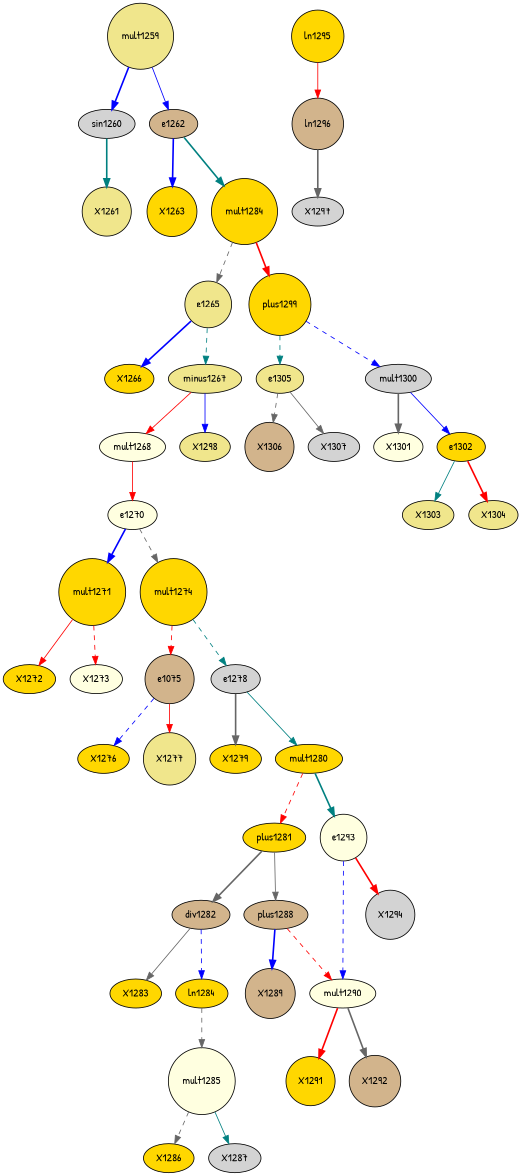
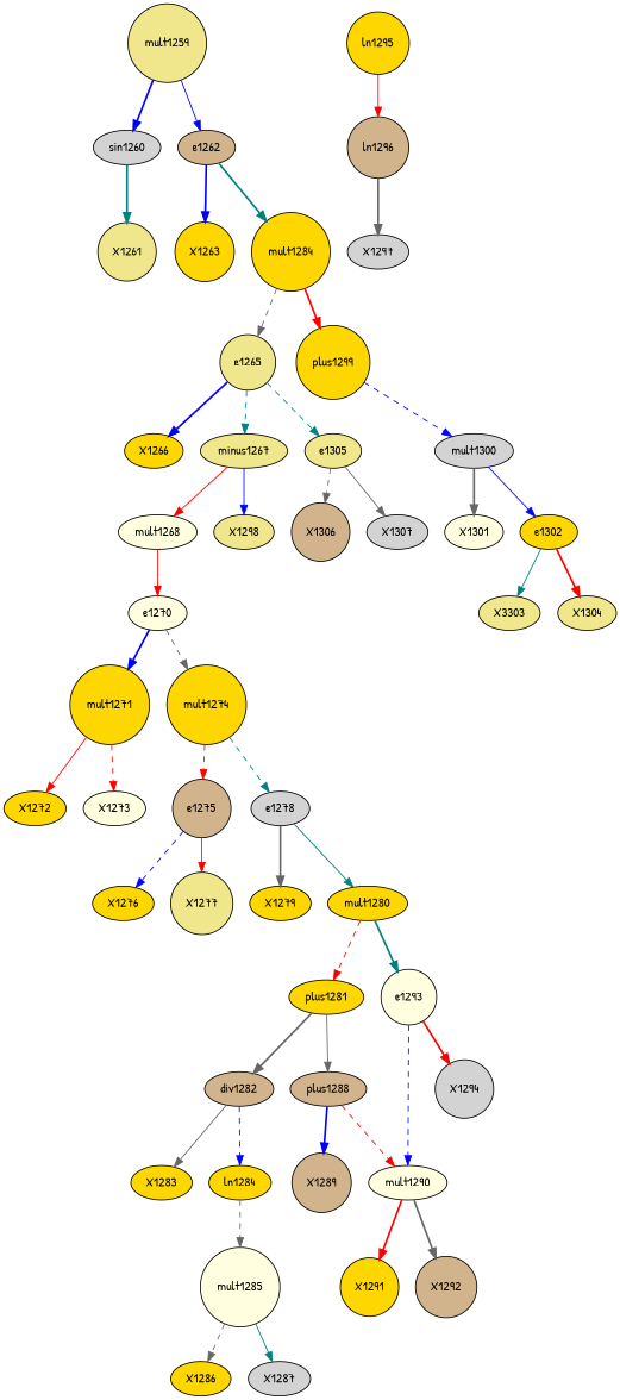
  digraph {
    fontname="Patrick Hand"
    node [fillcolor=gold fontname="Patrick Hand" shape=ellipse style=filled]
    edge [color=gray40 fontname="Patrick Hand" style=bold]
    sin1260 [fillcolor=lightgrey]
    X1261 [fillcolor=khaki shape=circle]
    mult1259 [fillcolor=khaki shape=circle]
    e1262 [fillcolor=tan]
    X1263 [shape=circle]
    n6 [label=mult1284 shape=circle]
    e1265 [fillcolor=khaki shape=circle]
    plus1299 [shape=circle]
    X1266
    minus1267 [fillcolor=khaki]
    mult1268 [fillcolor=lightyellow]
    X1298 [fillcolor=khaki]
    e1270 [fillcolor=lightyellow]
    mult1271 [shape=circle]
    mult1274 [shape=circle]
    X1272
    X1273 [fillcolor=lightyellow]
-   e1275 [fillcolor=tan shape=circle label=e1075]
+   e1275 [fillcolor=tan shape=circle]
    e1278 [fillcolor=lightgrey]
    X1276
    X1277 [fillcolor=khaki shape=circle]
    X1279
    mult1280
    plus1281
    e1293 [fillcolor=lightyellow shape=circle]
    div1282 [fillcolor=tan]
    X1283
    ln1284
    mult1285 [fillcolor=lightyellow shape=circle]
    X1286
    X1287 [fillcolor=lightgrey]
    plus1288 [fillcolor=tan]
    X1289 [fillcolor=tan shape=circle]
    mult1290 [fillcolor=lightyellow]
    X1291 [shape=circle]
    X1292 [fillcolor=tan shape=circle]
    X1294 [fillcolor=lightgrey shape=circle]
    ln1295 [shape=circle]
    ln1296 [fillcolor=tan shape=circle]
    X1297 [fillcolor=lightgrey]
    mult1300 [fillcolor=lightgrey]
    e1305 [fillcolor=khaki]
    X1301 [fillcolor=lightyellow]
    e1302
-   X1303 [fillcolor=khaki]
+   X1303 [fillcolor=khaki label=X3303]
    X1304 [fillcolor=khaki]
    X1306 [fillcolor=tan shape=circle]
    X1307 [fillcolor=lightgrey]
    sin1260 -> X1261 [color=teal]
    mult1259 -> sin1260 [color=blue]
    mult1259 -> e1262 [color=blue style=solid]
    e1262 -> X1263 [color=blue]
    e1262 -> n6 [color=teal]
    n6 -> e1265 [style=dashed]
    n6 -> plus1299 [color=red]
    e1265 -> X1266 [color=blue]
    e1265 -> minus1267 [color=teal style=dashed]
    plus1299 -> mult1300 [color=blue style=dashed]
-   plus1299 -> e1305 [color=teal style=dashed]
+   e1265 -> e1305 [color=teal style=dashed]
    minus1267 -> mult1268 [color=red style=solid]
    minus1267 -> X1298 [color=blue style=solid]
    mult1268 -> e1270 [color=red style=solid]
    e1270 -> mult1271 [color=blue]
    e1270 -> mult1274 [style=dashed]
    mult1271 -> X1272 [color=red style=solid]
    mult1271 -> X1273 [color=red style=dashed]
    mult1274 -> e1275 [color=red style=dashed]
    mult1274 -> e1278 [color=teal style=dashed]
    e1275 -> X1276 [color=blue style=dashed]
    e1275 -> X1277 [color=red style=solid]
    e1278 -> X1279
    e1278 -> mult1280 [color=teal style=solid]
    mult1280 -> plus1281 [color=red style=dashed]
    mult1280 -> e1293 [color=teal]
    plus1281 -> div1282
    plus1281 -> plus1288 [style=solid]
    e1293 -> mult1290 [color=blue style=dashed]
    e1293 -> X1294 [color=red]
    div1282 -> X1283 [style=solid]
    div1282 -> ln1284 [color=blue style=dashed]
    ln1284 -> mult1285 [style=dashed]
    mult1285 -> X1286 [style=dashed]
    mult1285 -> X1287 [color=teal style=solid]
    plus1288 -> X1289 [color=blue]
    plus1288 -> mult1290 [color=red style=dashed]
    mult1290 -> X1291 [color=red]
    mult1290 -> X1292
    ln1295 -> ln1296 [color=red style=solid]
    ln1296 -> X1297
    mult1300 -> X1301
    mult1300 -> e1302 [color=blue style=solid]
    e1305 -> X1306 [style=dashed]
    e1305 -> X1307 [style=solid]
    e1302 -> X1303 [color=teal style=solid]
    e1302 -> X1304 [color=red]
  }
